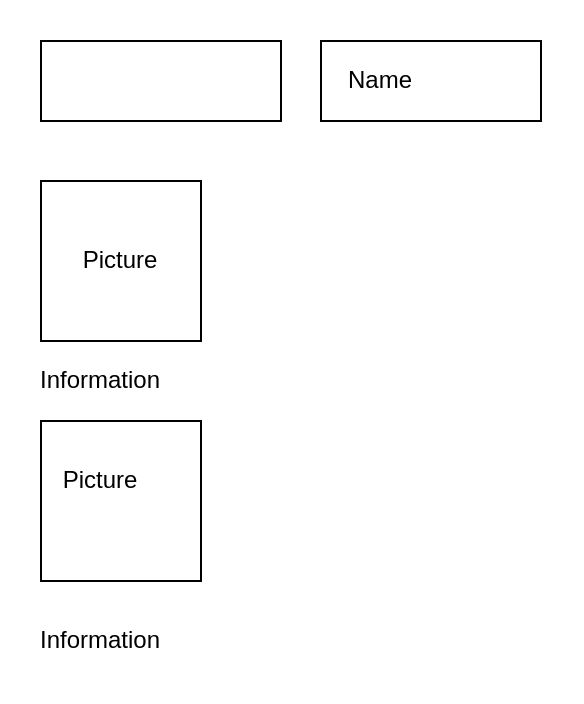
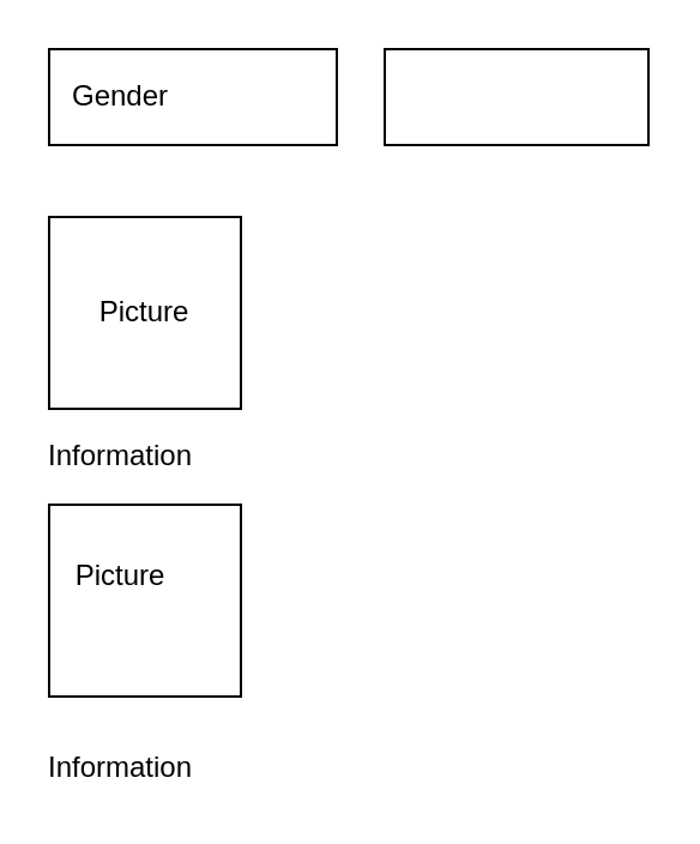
  <mxCell id="0" />
  <mxCell id="1" parent="0" />
  <mxCell id="2" value="" style="rounded=0;whiteSpace=wrap;html=1;" vertex="1" parent="1"><mxGeometry x="20" y="20" width="120" height="40" as="geometry" /></mxCell>
+ <mxCell id="3" value="Gender" style="text;html=1;strokeColor=none;fillColor=none;align=center;verticalAlign=middle;whiteSpace=wrap;rounded=0;" vertex="1" parent="1"><mxGeometry x="30" y="30" width="40" height="20" as="geometry" /></mxCell>
  <mxCell id="4" value="" style="rounded=0;whiteSpace=wrap;html=1;" vertex="1" parent="1"><mxGeometry x="160" y="20" width="110" height="40" as="geometry" /></mxCell>
- <mxCell id="5" value="Name" style="text;html=1;strokeColor=none;fillColor=none;align=center;verticalAlign=middle;whiteSpace=wrap;rounded=0;" vertex="1" parent="1"><mxGeometry x="170" y="30" width="40" height="20" as="geometry" /></mxCell>
  <mxCell id="6" value="" style="whiteSpace=wrap;html=1;aspect=fixed;" vertex="1" parent="1"><mxGeometry x="20" y="90" width="80" height="80" as="geometry" /></mxCell>
  <mxCell id="7" value="Picture" style="text;html=1;strokeColor=none;fillColor=none;align=center;verticalAlign=middle;whiteSpace=wrap;rounded=0;" vertex="1" parent="1"><mxGeometry x="40" y="120" width="40" height="20" as="geometry" /></mxCell>
  <mxCell id="8" value="Information" style="text;html=1;strokeColor=none;fillColor=none;align=center;verticalAlign=middle;whiteSpace=wrap;rounded=0;" vertex="1" parent="1"><mxGeometry x="30" y="180" width="40" height="20" as="geometry" /></mxCell>
  <mxCell id="9" value="" style="whiteSpace=wrap;html=1;aspect=fixed;" vertex="1" parent="1"><mxGeometry x="20" y="210" width="80" height="80" as="geometry" /></mxCell>
  <mxCell id="10" value="Picture" style="text;html=1;strokeColor=none;fillColor=none;align=center;verticalAlign=middle;whiteSpace=wrap;rounded=0;" vertex="1" parent="1"><mxGeometry x="30" y="230" width="40" height="20" as="geometry" /></mxCell>
  <mxCell id="11" value="Information" style="text;html=1;strokeColor=none;fillColor=none;align=center;verticalAlign=middle;whiteSpace=wrap;rounded=0;" vertex="1" parent="1"><mxGeometry x="30" y="310" width="40" height="20" as="geometry" /></mxCell>
